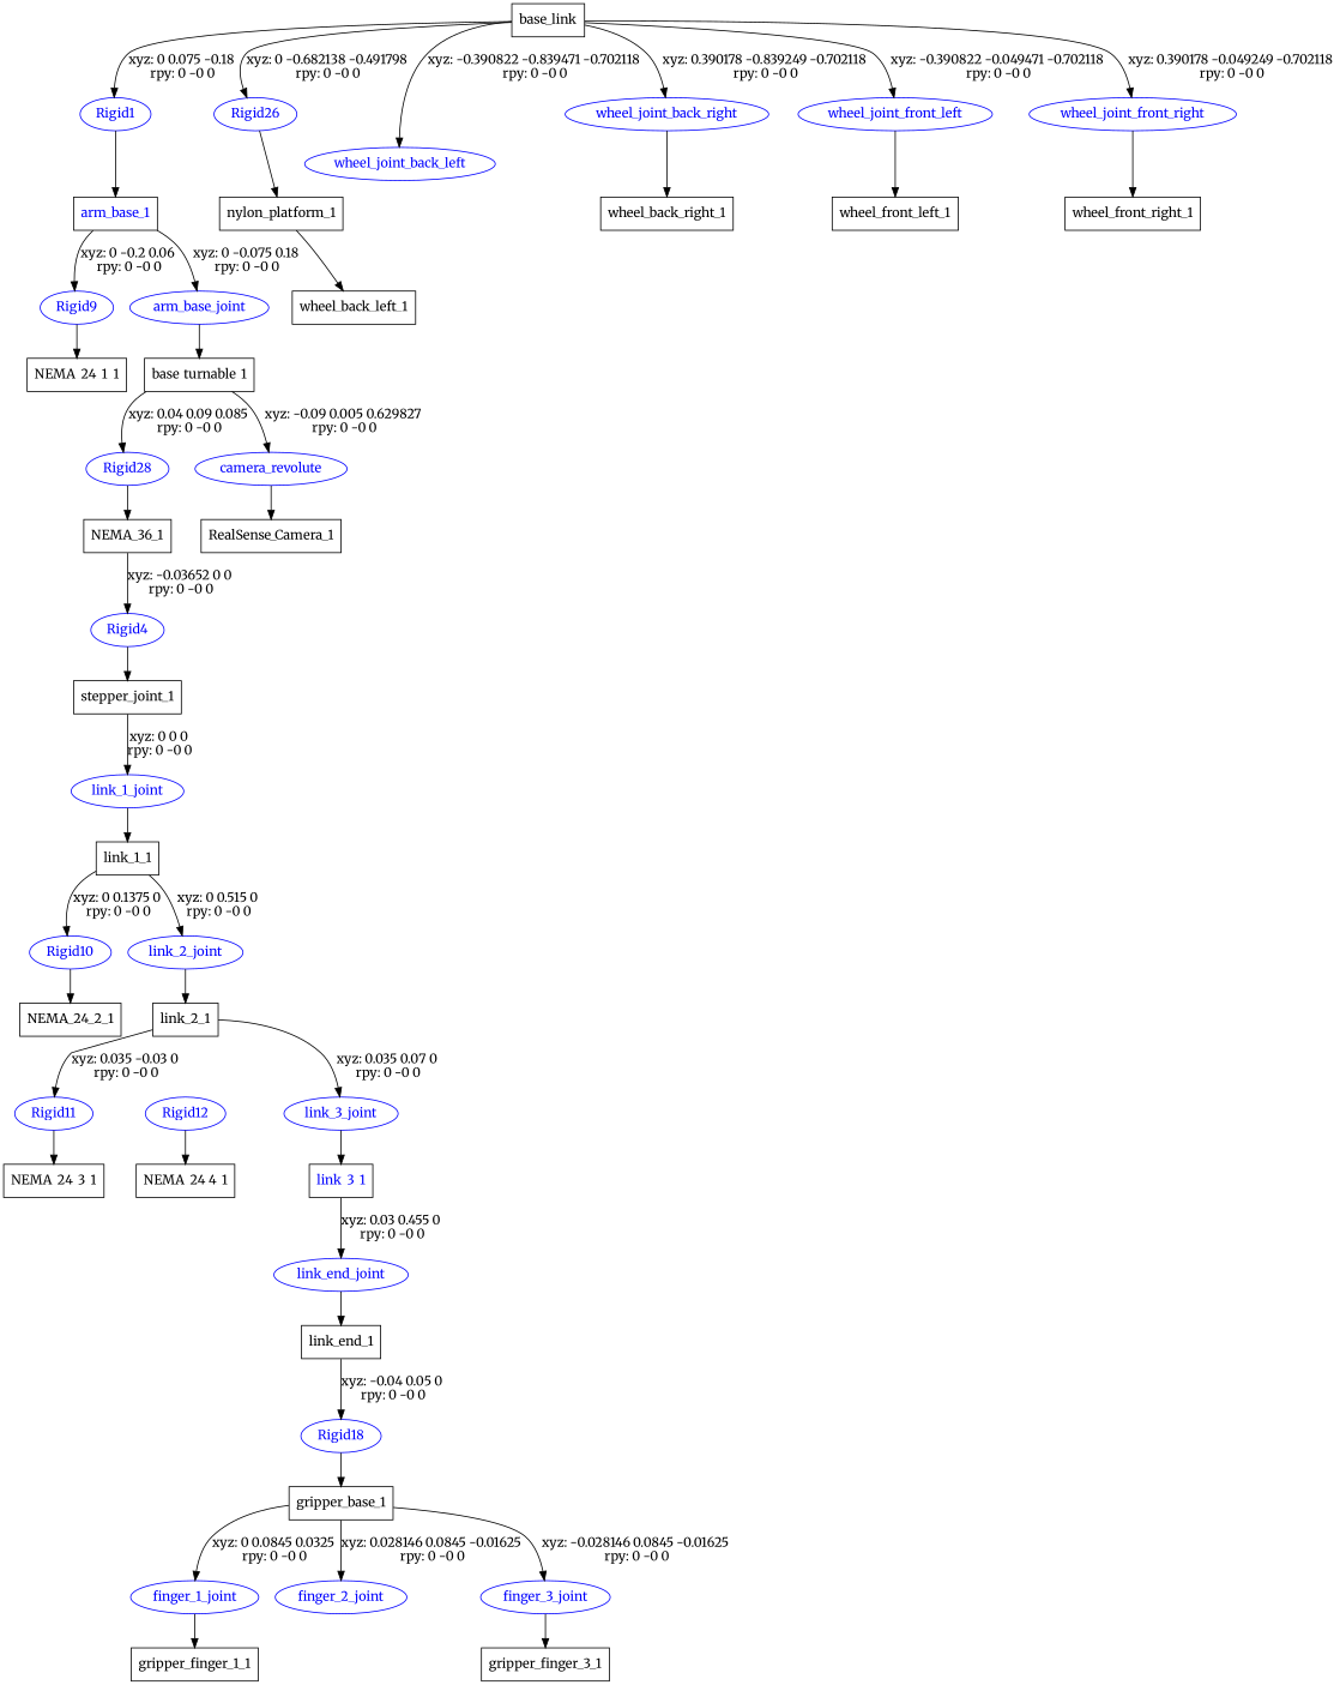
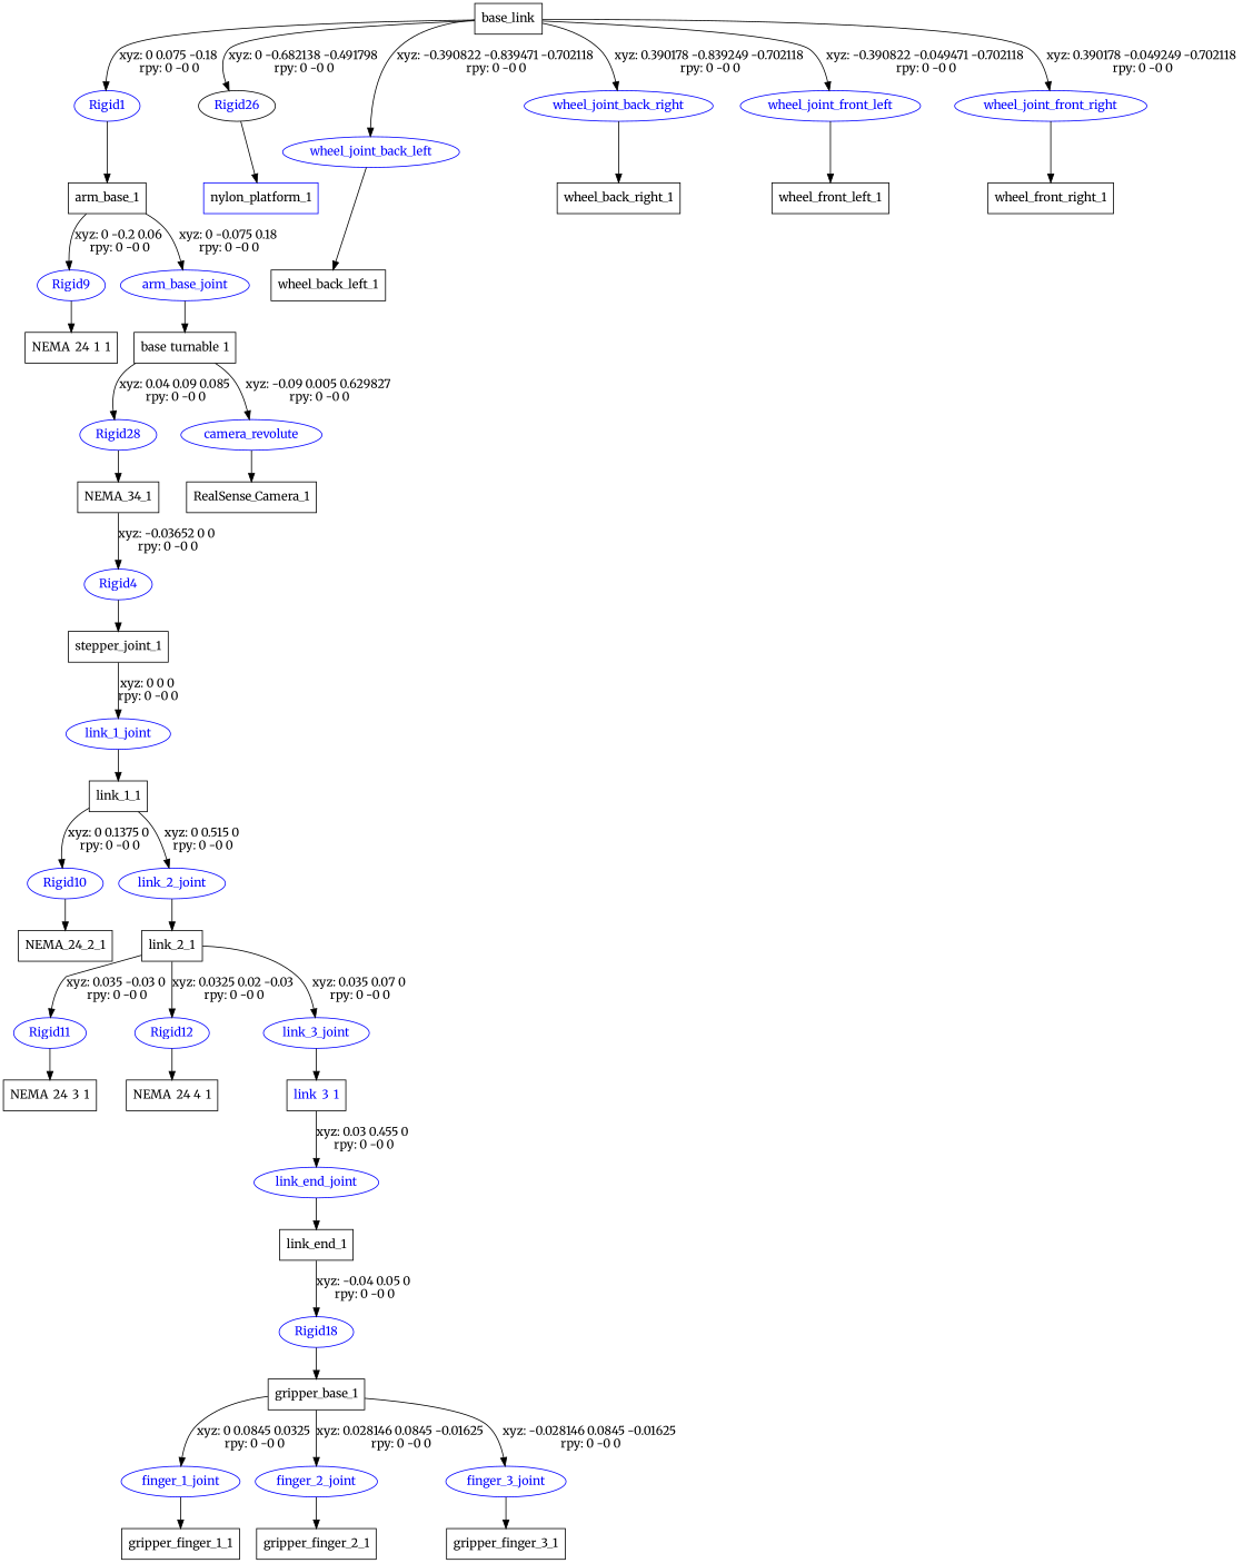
  digraph {
    fontname=Merriweather
    node [fontname=Merriweather shape=box fontcolor=blue]
    edge [fontname=Merriweather]
    n1 [label=base_link fontcolor=""]
    Rigid1 [color=blue shape=ellipse]
-   Rigid26 [color=blue shape=ellipse]
+   Rigid26 [color=black shape=ellipse]
    wheel_joint_back_left [color=blue shape=ellipse]
    wheel_joint_back_right [color=blue shape=ellipse]
    wheel_joint_front_left [color=blue shape=ellipse]
    wheel_joint_front_right [color=blue shape=ellipse]
-   n8 [label=arm_base_1]
-   n9 [label=nylon_platform_1 fontcolor=""]
+   n8 [label=arm_base_1 fontcolor=""]
+   n9 [label=nylon_platform_1 color=blue fontcolor=""]
    n10 [label=wheel_back_left_1 fontcolor=""]
    n11 [label=wheel_back_right_1 fontcolor=""]
    n12 [label=wheel_front_left_1 fontcolor=""]
    n13 [label=wheel_front_right_1 fontcolor=""]
    Rigid9 [color=blue shape=ellipse]
    arm_base_joint [color=blue shape=ellipse]
    n16 [label=NEMA_24_1_1 fontcolor=""]
    n17 [label=base_turnable_1 fontcolor=""]
    Rigid28 [color=blue shape=ellipse]
    camera_revolute [color=blue shape=ellipse]
-   n20 [label=NEMA_36_1 fontcolor=""]
+   n20 [label=NEMA_34_1 fontcolor=""]
    n21 [label=RealSense_Camera_1 fontcolor=""]
    Rigid4 [color=blue shape=ellipse]
    n23 [label=stepper_joint_1 fontcolor=""]
    link_1_joint [color=blue shape=ellipse]
    n25 [label=link_1_1 fontcolor=""]
    Rigid10 [color=blue shape=ellipse]
    link_2_joint [color=blue shape=ellipse]
    n28 [label=NEMA_24_2_1 fontcolor=""]
    n29 [label=link_2_1 fontcolor=""]
    Rigid11 [color=blue shape=ellipse]
    Rigid12 [color=blue shape=ellipse]
    link_3_joint [color=blue shape=ellipse]
    n33 [label=NEMA_24_3_1 fontcolor=""]
    n34 [label=NEMA_24_4_1 fontcolor=""]
    n35 [label=link_3_1]
    link_end_joint [color=blue shape=ellipse]
    n37 [label=link_end_1 fontcolor=""]
    Rigid18 [color=blue shape=ellipse]
    n39 [label=gripper_base_1 fontcolor=""]
    finger_1_joint [color=blue shape=ellipse]
    finger_2_joint [color=blue shape=ellipse]
    finger_3_joint [color=blue shape=ellipse]
    n43 [label=gripper_finger_1_1 fontcolor=""]
+   n44 [label=gripper_finger_2_1 fontcolor=""]
    n45 [label=gripper_finger_3_1 fontcolor=""]
    n1 -> Rigid1 [label="xyz: 0 0.075 -0.18 \nrpy: 0 -0 0"]
    n1 -> Rigid26 [label="xyz: 0 -0.682138 -0.491798 \nrpy: 0 -0 0"]
    n1 -> wheel_joint_back_left [label="xyz: -0.390822 -0.839471 -0.702118 \nrpy: 0 -0 0"]
    n1 -> wheel_joint_back_right [label="xyz: 0.390178 -0.839249 -0.702118 \nrpy: 0 -0 0"]
    n1 -> wheel_joint_front_left [label="xyz: -0.390822 -0.049471 -0.702118 \nrpy: 0 -0 0"]
    n1 -> wheel_joint_front_right [label="xyz: 0.390178 -0.049249 -0.702118 \nrpy: 0 -0 0"]
    Rigid1 -> n8
    Rigid26 -> n9
-   n9 -> n10
+   wheel_joint_back_left -> n10
    wheel_joint_back_right -> n11
    wheel_joint_front_left -> n12
    wheel_joint_front_right -> n13
    n8 -> Rigid9 [label="xyz: 0 -0.2 0.06 \nrpy: 0 -0 0"]
    n8 -> arm_base_joint [label="xyz: 0 -0.075 0.18 \nrpy: 0 -0 0"]
    Rigid9 -> n16
    arm_base_joint -> n17
    n17 -> Rigid28 [label="xyz: 0.04 0.09 0.085 \nrpy: 0 -0 0"]
    n17 -> camera_revolute [label="xyz: -0.09 0.005 0.629827 \nrpy: 0 -0 0"]
    Rigid28 -> n20
    camera_revolute -> n21
    n20 -> Rigid4 [label="xyz: -0.03652 0 0 \nrpy: 0 -0 0"]
    Rigid4 -> n23
    n23 -> link_1_joint [label="xyz: 0 0 0 \nrpy: 0 -0 0"]
    link_1_joint -> n25
    n25 -> Rigid10 [label="xyz: 0 0.1375 0 \nrpy: 0 -0 0"]
    n25 -> link_2_joint [label="xyz: 0 0.515 0 \nrpy: 0 -0 0"]
    Rigid10 -> n28
    link_2_joint -> n29
    n29 -> Rigid11 [label="xyz: 0.035 -0.03 0 \nrpy: 0 -0 0"]
+   n29 -> Rigid12 [label="xyz: 0.0325 0.02 -0.03 \nrpy: 0 -0 0"]
    n29 -> link_3_joint [label="xyz: 0.035 0.07 0 \nrpy: 0 -0 0"]
    Rigid11 -> n33
    Rigid12 -> n34
    link_3_joint -> n35
    n35 -> link_end_joint [label="xyz: 0.03 0.455 0 \nrpy: 0 -0 0"]
    link_end_joint -> n37
    n37 -> Rigid18 [label="xyz: -0.04 0.05 0 \nrpy: 0 -0 0"]
    Rigid18 -> n39
    n39 -> finger_1_joint [label="xyz: 0 0.0845 0.0325 \nrpy: 0 -0 0"]
    n39 -> finger_2_joint [label="xyz: 0.028146 0.0845 -0.01625 \nrpy: 0 -0 0"]
    n39 -> finger_3_joint [label="xyz: -0.028146 0.0845 -0.01625 \nrpy: 0 -0 0"]
    finger_1_joint -> n43
+   finger_2_joint -> n44
    finger_3_joint -> n45
  }
